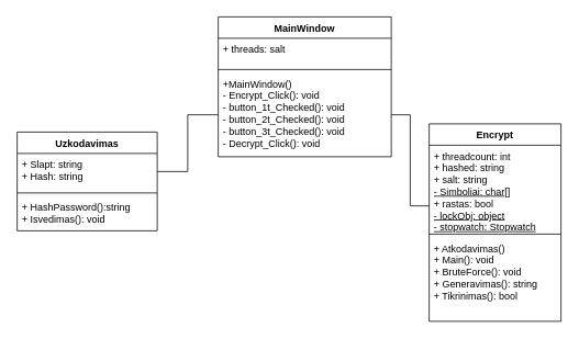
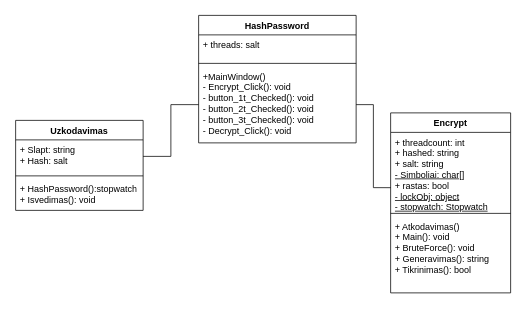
  <mxCell id="0" />
  <mxCell id="1" parent="0" />
- <mxCell id="2" value="MainWindow" style="swimlane;fontStyle=1;align=center;verticalAlign=top;childLayout=stackLayout;horizontal=1;startSize=26;horizontalStack=0;resizeParent=1;resizeParentMax=0;resizeLast=0;collapsible=1;marginBottom=0;whiteSpace=wrap;html=1;" vertex="1" parent="1"><mxGeometry x="264" y="20" width="210" height="170" as="geometry" /></mxCell>
+ <mxCell id="2" value="HashPassword" style="swimlane;fontStyle=1;align=center;verticalAlign=top;childLayout=stackLayout;horizontal=1;startSize=26;horizontalStack=0;resizeParent=1;resizeParentMax=0;resizeLast=0;collapsible=1;marginBottom=0;whiteSpace=wrap;html=1;" vertex="1" parent="1"><mxGeometry x="264" y="20" width="210" height="170" as="geometry" /></mxCell>
  <mxCell id="3" value="+ threads: salt&lt;div&gt;&lt;div&gt;&lt;br&gt;&lt;/div&gt;&lt;/div&gt;" style="text;strokeColor=none;fillColor=none;align=left;verticalAlign=top;spacingLeft=4;spacingRight=4;overflow=hidden;rotatable=0;points=[[0,0.5],[1,0.5]];portConstraint=eastwest;whiteSpace=wrap;html=1;" vertex="1" parent="2"><mxGeometry y="26" width="210" height="34" as="geometry" /></mxCell>
  <mxCell id="4" value="" style="line;strokeWidth=1;fillColor=none;align=left;verticalAlign=middle;spacingTop=-1;spacingLeft=3;spacingRight=3;rotatable=0;labelPosition=right;points=[];portConstraint=eastwest;strokeColor=inherit;" vertex="1" parent="2"><mxGeometry y="60" width="210" height="8" as="geometry" /></mxCell>
  <mxCell id="5" value="&lt;div&gt;+MainWindow()&lt;/div&gt;- Encrypt_Click(): void&lt;div&gt;- button_1t_Checked(): void&lt;/div&gt;&lt;div&gt;- button_2t_Checked(): void&lt;br&gt;&lt;/div&gt;&lt;div&gt;- button_3t_Checked(): void&lt;br&gt;&lt;/div&gt;&lt;div&gt;- Decrypt_Click(): void&lt;/div&gt;&lt;div&gt;&lt;br&gt;&lt;/div&gt;" style="text;strokeColor=none;fillColor=none;align=left;verticalAlign=top;spacingLeft=4;spacingRight=4;overflow=hidden;rotatable=0;points=[[0,0.5],[1,0.5]];portConstraint=eastwest;whiteSpace=wrap;html=1;" vertex="1" parent="2"><mxGeometry y="68" width="210" height="102" as="geometry" /></mxCell>
  <mxCell id="6" value="Uzkodavimas" style="swimlane;fontStyle=1;align=center;verticalAlign=top;childLayout=stackLayout;horizontal=1;startSize=26;horizontalStack=0;resizeParent=1;resizeParentMax=0;resizeLast=0;collapsible=1;marginBottom=0;whiteSpace=wrap;html=1;" vertex="1" parent="1"><mxGeometry x="20" y="160" width="170" height="120" as="geometry" /></mxCell>
- <mxCell id="7" value="+ Slapt: string&lt;div&gt;+ Hash: string&lt;/div&gt;" style="text;strokeColor=none;fillColor=none;align=left;verticalAlign=top;spacingLeft=4;spacingRight=4;overflow=hidden;rotatable=0;points=[[0,0.5],[1,0.5]];portConstraint=eastwest;whiteSpace=wrap;html=1;" vertex="1" parent="6"><mxGeometry y="26" width="170" height="44" as="geometry" /></mxCell>
+ <mxCell id="7" value="+ Slapt: string&lt;div&gt;+ Hash: salt&lt;/div&gt;" style="text;strokeColor=none;fillColor=none;align=left;verticalAlign=top;spacingLeft=4;spacingRight=4;overflow=hidden;rotatable=0;points=[[0,0.5],[1,0.5]];portConstraint=eastwest;whiteSpace=wrap;html=1;" vertex="1" parent="6"><mxGeometry y="26" width="170" height="44" as="geometry" /></mxCell>
  <mxCell id="8" value="" style="line;strokeWidth=1;fillColor=none;align=left;verticalAlign=middle;spacingTop=-1;spacingLeft=3;spacingRight=3;rotatable=0;labelPosition=right;points=[];portConstraint=eastwest;strokeColor=inherit;" vertex="1" parent="6"><mxGeometry y="70" width="170" height="8" as="geometry" /></mxCell>
- <mxCell id="9" value="+ HashPassword():string&lt;div&gt;+ Isvedimas(): void&lt;/div&gt;" style="text;strokeColor=none;fillColor=none;align=left;verticalAlign=top;spacingLeft=4;spacingRight=4;overflow=hidden;rotatable=0;points=[[0,0.5],[1,0.5]];portConstraint=eastwest;whiteSpace=wrap;html=1;" vertex="1" parent="6"><mxGeometry y="78" width="170" height="42" as="geometry" /></mxCell>
+ <mxCell id="9" value="+ HashPassword():stopwatch&lt;div&gt;+ Isvedimas(): void&lt;/div&gt;" style="text;strokeColor=none;fillColor=none;align=left;verticalAlign=top;spacingLeft=4;spacingRight=4;overflow=hidden;rotatable=0;points=[[0,0.5],[1,0.5]];portConstraint=eastwest;whiteSpace=wrap;html=1;" vertex="1" parent="6"><mxGeometry y="78" width="170" height="42" as="geometry" /></mxCell>
  <mxCell id="10" style="edgeStyle=orthogonalEdgeStyle;rounded=0;orthogonalLoop=1;jettySize=auto;html=1;entryX=1;entryY=0.5;entryDx=0;entryDy=0;endArrow=none;endFill=0;" edge="1" parent="1" source="5" target="7"><mxGeometry relative="1" as="geometry" /></mxCell>
  <mxCell id="11" value="Encrypt" style="swimlane;fontStyle=1;align=center;verticalAlign=top;childLayout=stackLayout;horizontal=1;startSize=26;horizontalStack=0;resizeParent=1;resizeParentMax=0;resizeLast=0;collapsible=1;marginBottom=0;whiteSpace=wrap;html=1;" vertex="1" parent="1"><mxGeometry x="520" y="150" width="160" height="240" as="geometry" /></mxCell>
  <mxCell id="12" value="+ threadcount: int&lt;div&gt;+ hashed: string&lt;/div&gt;&lt;div&gt;+ salt: string&lt;/div&gt;&lt;div&gt;&lt;u&gt;- Simboliai: char[]&lt;/u&gt;&lt;/div&gt;&lt;div&gt;+ rastas: bool&lt;/div&gt;&lt;div&gt;&lt;u&gt;- lockObj: object&lt;/u&gt;&lt;/div&gt;&lt;div&gt;&lt;u&gt;- stopwatch: Stopwatch&lt;/u&gt;&lt;/div&gt;" style="text;strokeColor=none;fillColor=none;align=left;verticalAlign=top;spacingLeft=4;spacingRight=4;overflow=hidden;rotatable=0;points=[[0,0.5],[1,0.5]];portConstraint=eastwest;whiteSpace=wrap;html=1;" vertex="1" parent="11"><mxGeometry y="26" width="160" height="104" as="geometry" /></mxCell>
  <mxCell id="13" value="" style="line;strokeWidth=1;fillColor=none;align=left;verticalAlign=middle;spacingTop=-1;spacingLeft=3;spacingRight=3;rotatable=0;labelPosition=right;points=[];portConstraint=eastwest;strokeColor=inherit;" vertex="1" parent="11"><mxGeometry y="130" width="160" height="8" as="geometry" /></mxCell>
  <mxCell id="14" value="+ Atkodavimas()&lt;div&gt;+ Main(): void&lt;/div&gt;&lt;div&gt;+ BruteForce(): void&lt;/div&gt;&lt;div&gt;+ Generavimas(): string&lt;/div&gt;&lt;div&gt;+ Tikrinimas(): bool&lt;/div&gt;" style="text;strokeColor=none;fillColor=none;align=left;verticalAlign=top;spacingLeft=4;spacingRight=4;overflow=hidden;rotatable=0;points=[[0,0.5],[1,0.5]];portConstraint=eastwest;whiteSpace=wrap;html=1;" vertex="1" parent="11"><mxGeometry y="138" width="160" height="102" as="geometry" /></mxCell>
  <mxCell id="15" style="edgeStyle=orthogonalEdgeStyle;rounded=0;orthogonalLoop=1;jettySize=auto;html=1;entryX=0.001;entryY=0.709;entryDx=0;entryDy=0;entryPerimeter=0;endArrow=none;endFill=0;" edge="1" parent="1" source="5" target="12"><mxGeometry relative="1" as="geometry" /></mxCell>
